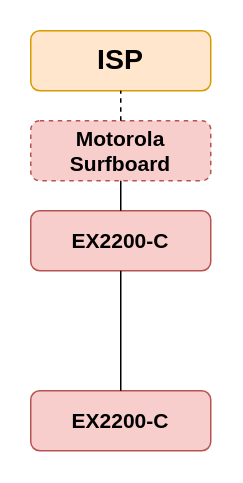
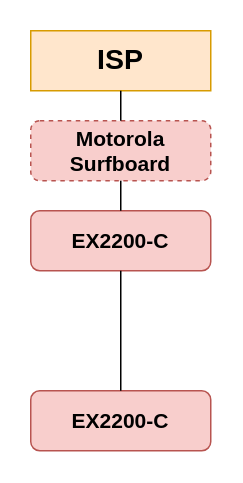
  <mxCell id="0" />
  <mxCell id="1" parent="0" />
- <mxCell id="2" value="&lt;b&gt;&lt;font style=&quot;font-size: 19px;&quot;&gt;ISP&lt;/font&gt;&lt;/b&gt;" style="rounded=1;whiteSpace=wrap;html=1;fillColor=#ffe6cc;strokeColor=#d79b00;" vertex="1" parent="1"><mxGeometry x="20" y="20" width="120" height="40" as="geometry" /></mxCell>
+ <mxCell id="2" value="&lt;b&gt;&lt;font style=&quot;font-size: 19px;&quot;&gt;ISP&lt;/font&gt;&lt;/b&gt;" style="whiteSpace=wrap;html=1;fillColor=#ffe6cc;strokeColor=#d79b00;rounded=0;" vertex="1" parent="1"><mxGeometry x="20" y="20" width="120" height="40" as="geometry" /></mxCell>
  <mxCell id="3" value="&lt;b&gt;&lt;font style=&quot;font-size: 14px;&quot;&gt;Motorola Surfboard&lt;/font&gt;&lt;/b&gt;" style="rounded=1;whiteSpace=wrap;html=1;fillColor=#f8cecc;strokeColor=#b85450;dashed=1;" vertex="1" parent="1"><mxGeometry x="20" y="80" width="120" height="40" as="geometry" /></mxCell>
  <mxCell id="4" value="&lt;span style=&quot;font-size: 14px;&quot;&gt;&lt;b&gt;EX2200-C&lt;/b&gt;&lt;/span&gt;" style="rounded=1;whiteSpace=wrap;html=1;fillColor=#f8cecc;strokeColor=#b85450;" vertex="1" parent="1"><mxGeometry x="20" y="140" width="120" height="40" as="geometry" /></mxCell>
  <mxCell id="5" value="&lt;span style=&quot;font-size: 14px;&quot;&gt;&lt;b&gt;EX2200-C&lt;/b&gt;&lt;/span&gt;" style="rounded=1;whiteSpace=wrap;html=1;fillColor=#f8cecc;strokeColor=#b85450;" vertex="1" parent="1"><mxGeometry x="20" y="260" width="120" height="40" as="geometry" /></mxCell>
  <mxCell id="6" value="" style="endArrow=none;html=1;rounded=0;entryX=0.5;entryY=1;entryDx=0;entryDy=0;exitX=0.5;exitY=0;exitDx=0;exitDy=0;" edge="1" parent="1" source="5" target="4"><mxGeometry width="50" height="50" relative="1" as="geometry"><mxPoint x="380" y="400" as="sourcePoint" /><mxPoint x="430" y="350" as="targetPoint" /></mxGeometry></mxCell>
  <mxCell id="7" value="" style="endArrow=none;html=1;rounded=0;entryX=0.5;entryY=1;entryDx=0;entryDy=0;" edge="1" parent="1" source="4" target="3"><mxGeometry width="50" height="50" relative="1" as="geometry"><mxPoint x="380" y="400" as="sourcePoint" /><mxPoint x="430" y="350" as="targetPoint" /></mxGeometry></mxCell>
- <mxCell id="8" value="" style="endArrow=none;html=1;rounded=0;entryX=0.5;entryY=1;entryDx=0;entryDy=0;exitX=0.5;exitY=0;exitDx=0;exitDy=0;dashed=1;" edge="1" parent="1" source="3" target="2"><mxGeometry width="50" height="50" relative="1" as="geometry"><mxPoint x="380" y="190" as="sourcePoint" /><mxPoint x="430" y="140" as="targetPoint" /></mxGeometry></mxCell>
+ <mxCell id="8" value="" style="endArrow=none;html=1;rounded=0;entryX=0.5;entryY=1;entryDx=0;entryDy=0;exitX=0.5;exitY=0;exitDx=0;exitDy=0;" edge="1" parent="1" source="3" target="2"><mxGeometry width="50" height="50" relative="1" as="geometry"><mxPoint x="380" y="190" as="sourcePoint" /><mxPoint x="430" y="140" as="targetPoint" /></mxGeometry></mxCell>
